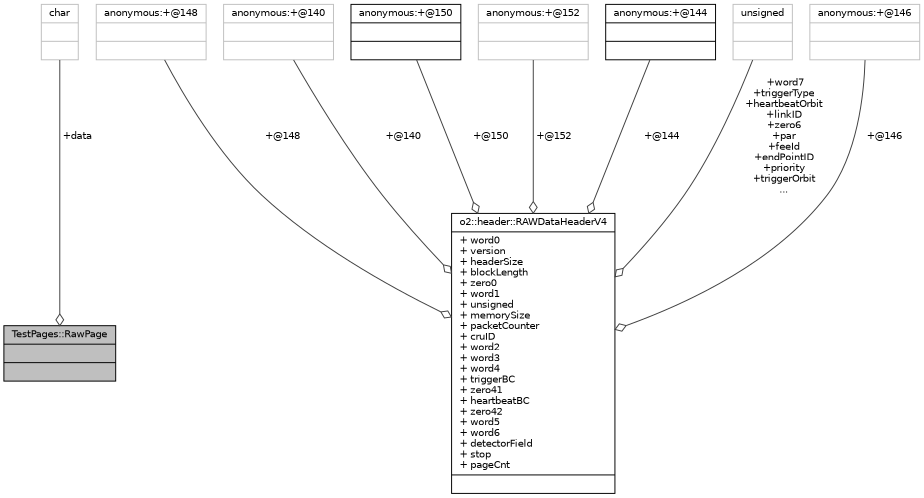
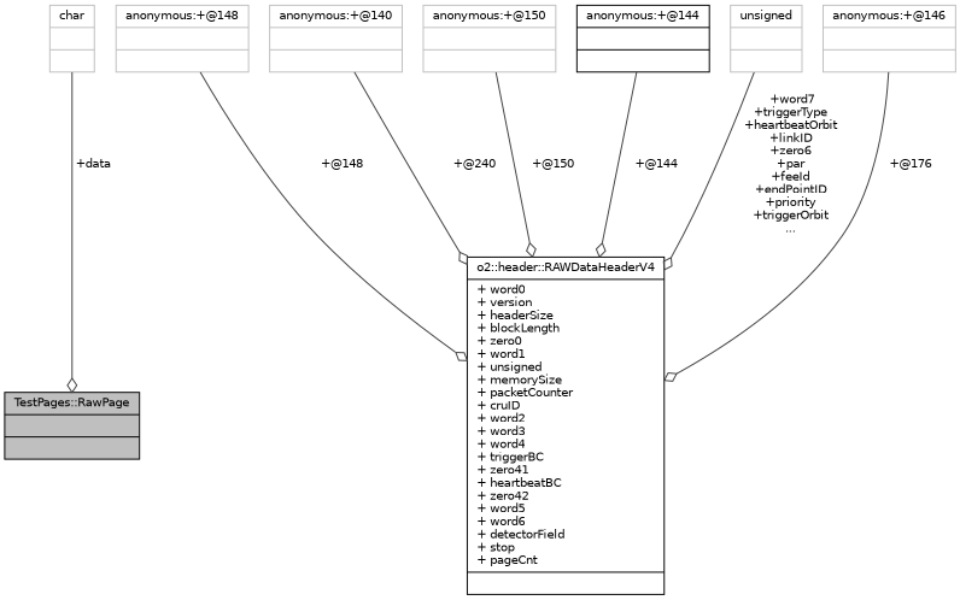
  digraph {
    node [color=grey75 fontname=Helvetica fontsize=10 shape=record]
    edge [arrowhead=odiamond color=grey25 fontname=Helvetica fontsize=10 labelfontname=Helvetica labelfontsize=10 style=solid]
    n1 [color=black fillcolor=grey75 fontcolor=black height=0.2 label="{TestPages::RawPage\n||}" style=filled width=0.4]
    n2 [height=0.2 label="{char\n||}" width=0.4]
    n3 [color=black height=0.2 label="{o2::header::RAWDataHeaderV4\n|+ word0\l+ version\l+ headerSize\l+ blockLength\l+ zero0\l+ word1\l+ unsigned\l+ memorySize\l+ packetCounter\l+ cruID\l+ word2\l+ word3\l+ word4\l+ triggerBC\l+ zero41\l+ heartbeatBC\l+ zero42\l+ word5\l+ word6\l+ detectorField\l+ stop\l+ pageCnt\l|}" width=0.4]
    n4 [height=0.2 label="{anonymous:+@148\n||}" width=0.4]
    n5 [height=0.2 label="{anonymous:+@140\n||}" width=0.4]
-   n6 [color=black height=0.2 label="{anonymous:+@150\n||}" width=0.4]
-   n7 [height=0.2 label="{anonymous:+@152\n||}" width=0.4]
+   n6 [height=0.2 label="{anonymous:+@150\n||}" width=0.4]
    n8 [color=black height=0.2 label="{anonymous:+@144\n||}" width=0.4]
    n9 [height=0.2 label="{unsigned\n||}" width=0.4]
    n10 [height=0.2 label="{anonymous:+@146\n||}" width=0.4]
    n2 -> n1 [label=" +data"]
    n4 -> n3 [label=" +@148"]
-   n5 -> n3 [label=" +@140"]
+   n5 -> n3 [label=" +@240"]
    n6 -> n3 [label=" +@150"]
-   n7 -> n3 [label=" +@152"]
    n8 -> n3 [label=" +@144"]
    n9 -> n3 [label=" +word7\n+triggerType\n+heartbeatOrbit\n+linkID\n+zero6\n+par\n+feeId\n+endPointID\n+priority\n+triggerOrbit\n..."]
-   n10 -> n3 [label=" +@146"]
+   n10 -> n3 [label=" +@176"]
  }
